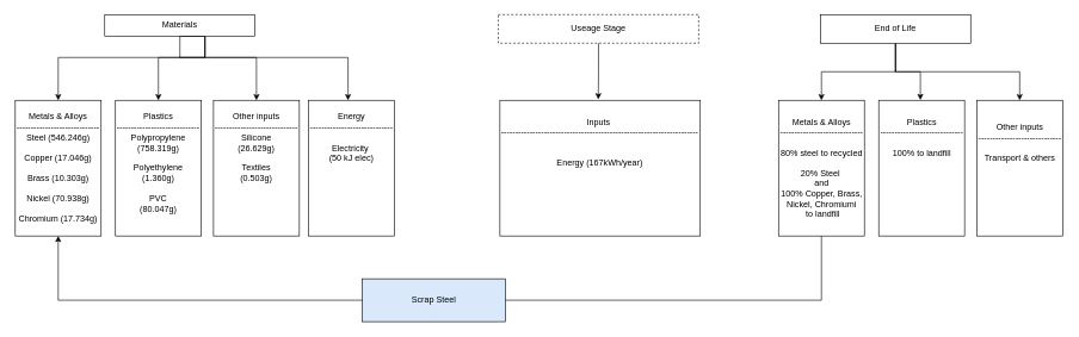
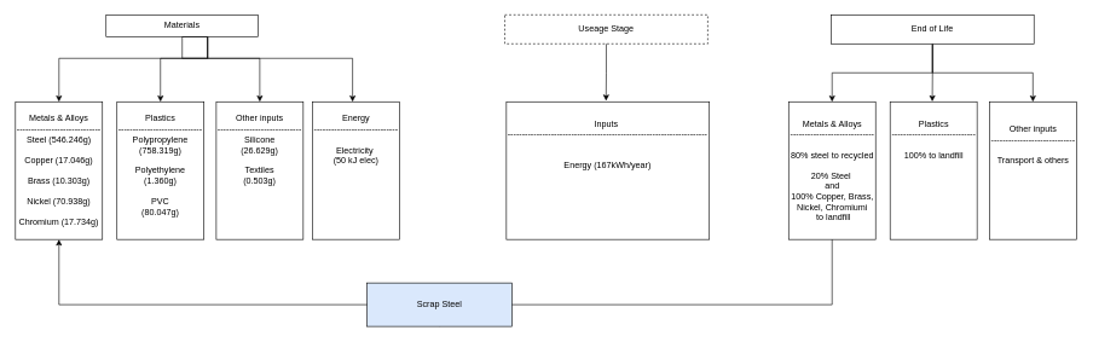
  <mxCell id="0" />
  <mxCell id="1" parent="0" />
  <mxCell id="2" style="edgeStyle=orthogonalEdgeStyle;rounded=0;orthogonalLoop=1;jettySize=auto;html=1;exitX=0.5;exitY=1;exitDx=0;exitDy=0;entryX=0.5;entryY=0;entryDx=0;entryDy=0;" edge="1" parent="1" source="6" target="14"><mxGeometry relative="1" as="geometry"><Array as="points"><mxPoint x="285" y="80" /><mxPoint x="357" y="80" /></Array></mxGeometry></mxCell>
  <mxCell id="3" style="edgeStyle=orthogonalEdgeStyle;rounded=0;orthogonalLoop=1;jettySize=auto;html=1;exitX=0.5;exitY=1;exitDx=0;exitDy=0;entryX=0.5;entryY=0;entryDx=0;entryDy=0;" edge="1" parent="1" source="6" target="13"><mxGeometry relative="1" as="geometry"><Array as="points"><mxPoint x="285" y="80" /><mxPoint x="220" y="80" /></Array></mxGeometry></mxCell>
  <mxCell id="4" style="edgeStyle=orthogonalEdgeStyle;rounded=0;orthogonalLoop=1;jettySize=auto;html=1;exitX=0.5;exitY=1;exitDx=0;exitDy=0;entryX=0.5;entryY=0;entryDx=0;entryDy=0;" edge="1" parent="1" source="6" target="12"><mxGeometry relative="1" as="geometry"><Array as="points"><mxPoint x="285" y="80" /><mxPoint x="75" y="80" /></Array></mxGeometry></mxCell>
  <mxCell id="5" style="edgeStyle=orthogonalEdgeStyle;rounded=0;orthogonalLoop=1;jettySize=auto;html=1;exitX=0.5;exitY=1;exitDx=0;exitDy=0;" edge="1" parent="1" source="6" target="15"><mxGeometry relative="1" as="geometry"><Array as="points"><mxPoint x="285" y="80" /><mxPoint x="485" y="80" /></Array></mxGeometry></mxCell>
  <mxCell id="6" value="Materials" style="rounded=0;whiteSpace=wrap;html=1;" vertex="1" parent="1"><mxGeometry x="145" y="20" width="210" height="30" as="geometry" /></mxCell>
  <mxCell id="7" value="Useage Stage" style="rounded=0;whiteSpace=wrap;html=1;dashed=1;" vertex="1" parent="1"><mxGeometry x="695" y="20" width="280" height="40" as="geometry" /></mxCell>
  <mxCell id="8" style="edgeStyle=orthogonalEdgeStyle;rounded=0;orthogonalLoop=1;jettySize=auto;html=1;exitX=0.5;exitY=1;exitDx=0;exitDy=0;" edge="1" parent="1" source="11" target="19"><mxGeometry relative="1" as="geometry" /></mxCell>
  <mxCell id="9" style="edgeStyle=orthogonalEdgeStyle;rounded=0;orthogonalLoop=1;jettySize=auto;html=1;exitX=0.5;exitY=1;exitDx=0;exitDy=0;entryX=0.5;entryY=0;entryDx=0;entryDy=0;" edge="1" parent="1" source="11" target="21"><mxGeometry relative="1" as="geometry" /></mxCell>
  <mxCell id="10" style="edgeStyle=orthogonalEdgeStyle;rounded=0;orthogonalLoop=1;jettySize=auto;html=1;exitX=0.5;exitY=1;exitDx=0;exitDy=0;entryX=0.485;entryY=-0.002;entryDx=0;entryDy=0;entryPerimeter=0;" edge="1" parent="1" source="11" target="20"><mxGeometry relative="1" as="geometry"><mxPoint x="1285.118" y="130" as="targetPoint" /></mxGeometry></mxCell>
- <mxCell id="11" value="End of Life" style="rounded=0;whiteSpace=wrap;html=1;" vertex="1" parent="1"><mxGeometry x="1145" y="20" width="210" height="40" as="geometry" /></mxCell>
+ <mxCell id="11" value="End of Life" style="rounded=0;whiteSpace=wrap;html=1;" vertex="1" parent="1"><mxGeometry x="1145" y="20" width="280" height="40" as="geometry" /></mxCell>
  <mxCell id="12" value="Metals &amp;amp; Alloys&lt;div&gt;-----------------------------&lt;/div&gt;&lt;div&gt;Steel (546.246g)&lt;/div&gt;&lt;div&gt;&lt;br&gt;&lt;/div&gt;&lt;div&gt;Copper (17.046g)&lt;/div&gt;&lt;div&gt;&lt;br&gt;&lt;/div&gt;&lt;div&gt;Brass (10.303g)&lt;/div&gt;&lt;div&gt;&lt;br&gt;&lt;/div&gt;&lt;div&gt;Nickel (70.938g)&lt;/div&gt;&lt;div&gt;&lt;br&gt;&lt;/div&gt;&lt;div&gt;Chromium (17.734g)&lt;/div&gt;" style="rounded=0;whiteSpace=wrap;html=1;" vertex="1" parent="1"><mxGeometry x="20" width="120" height="190" as="geometry" y="140" /></mxCell>
  <mxCell id="13" value="Plastics&lt;div&gt;-----------------------------&lt;/div&gt;&lt;div&gt;&lt;div&gt;Polypropylene&lt;/div&gt;&lt;div&gt;(758.319g)&lt;/div&gt;&lt;div&gt;&lt;br&gt;&lt;/div&gt;&lt;div&gt;Polyethylene&lt;br&gt;&lt;/div&gt;&lt;div&gt;(1.360g)&lt;/div&gt;&lt;div&gt;&lt;br&gt;&lt;/div&gt;&lt;div&gt;PVC&lt;/div&gt;&lt;/div&gt;&lt;div&gt;(80.047g)&lt;/div&gt;&lt;div&gt;&lt;br&gt;&lt;/div&gt;" style="rounded=0;whiteSpace=wrap;html=1;" vertex="1" parent="1"><mxGeometry x="160" width="120" height="190" as="geometry" y="140" /></mxCell>
  <mxCell id="14" value="Other inputs&lt;div&gt;-----------------------------&lt;/div&gt;&lt;div&gt;Silicone&lt;br&gt;&lt;/div&gt;&lt;div&gt;(26.629g)&lt;/div&gt;&lt;div&gt;&lt;br&gt;&lt;/div&gt;&lt;div&gt;Textiles&lt;br&gt;&lt;/div&gt;&lt;div&gt;(0.503g)&lt;br&gt;&lt;/div&gt;&lt;div&gt;&lt;br&gt;&lt;/div&gt;&lt;div&gt;&lt;br&gt;&lt;/div&gt;&lt;div&gt;&lt;br&gt;&lt;/div&gt;&lt;div&gt;&lt;br&gt;&lt;/div&gt;" style="rounded=0;whiteSpace=wrap;html=1;" vertex="1" parent="1"><mxGeometry x="297" width="120" height="190" as="geometry" y="140" /></mxCell>
  <mxCell id="15" value="Energy&lt;div&gt;-----------------------------&lt;/div&gt;&lt;div&gt;&lt;br&gt;&lt;/div&gt;&lt;div&gt;Electricity&amp;nbsp;&lt;/div&gt;&lt;div&gt;(50 kJ elec)&lt;/div&gt;&lt;div&gt;&lt;br&gt;&lt;/div&gt;&lt;div&gt;&lt;br&gt;&lt;/div&gt;&lt;div&gt;&lt;br&gt;&lt;/div&gt;&lt;div&gt;&lt;br&gt;&lt;/div&gt;&lt;div&gt;&lt;br&gt;&lt;/div&gt;&lt;div&gt;&lt;br&gt;&lt;/div&gt;" style="rounded=0;whiteSpace=wrap;html=1;" vertex="1" parent="1"><mxGeometry x="430" width="120" height="190" as="geometry" y="140" /></mxCell>
  <mxCell id="16" value="Inputs&amp;nbsp;&lt;div&gt;&lt;div&gt;&lt;div&gt;---------------------------------------------------------------------&lt;/div&gt;&lt;/div&gt;&lt;div&gt;&lt;br&gt;&lt;/div&gt;&lt;div&gt;&lt;br&gt;&lt;/div&gt;&lt;div&gt;&lt;div&gt;Energy (167kWh/year)&lt;/div&gt;&lt;/div&gt;&lt;div&gt;&lt;br&gt;&lt;/div&gt;&lt;div&gt;&lt;br&gt;&lt;/div&gt;&lt;div&gt;&lt;br&gt;&lt;/div&gt;&lt;div&gt;&lt;br&gt;&lt;/div&gt;&lt;div&gt;&lt;br&gt;&lt;/div&gt;&lt;/div&gt;" style="rounded=0;whiteSpace=wrap;html=1;" vertex="1" parent="1"><mxGeometry x="697.21" width="280" height="190" as="geometry" y="140" /></mxCell>
  <mxCell id="17" style="edgeStyle=orthogonalEdgeStyle;rounded=0;orthogonalLoop=1;jettySize=auto;html=1;exitX=0.5;exitY=1;exitDx=0;exitDy=0;entryX=0.491;entryY=-0.007;entryDx=0;entryDy=0;entryPerimeter=0;" edge="1" parent="1" source="7" target="16"><mxGeometry relative="1" as="geometry" /></mxCell>
  <mxCell id="18" style="edgeStyle=orthogonalEdgeStyle;rounded=0;orthogonalLoop=1;jettySize=auto;html=1;exitX=0.5;exitY=1;exitDx=0;exitDy=0;entryX=0.5;entryY=1;entryDx=0;entryDy=0;" edge="1" parent="1" source="23" target="12"><mxGeometry relative="1" as="geometry"><Array as="points"><mxPoint x="80" y="420" /></Array></mxGeometry></mxCell>
  <mxCell id="19" value="Metals &amp;amp; Alloys&lt;div&gt;-----------------------------&lt;/div&gt;&lt;div&gt;&lt;br&gt;&lt;/div&gt;&lt;div&gt;80% steel to recycled&lt;br&gt;&lt;/div&gt;&lt;div&gt;&lt;br&gt;&lt;/div&gt;&lt;div&gt;20% Steel&amp;nbsp;&lt;/div&gt;&lt;div&gt;and&lt;/div&gt;&lt;div&gt;100% Copper, Brass, Nickel, Chromiumi&lt;/div&gt;&lt;div&gt;&amp;nbsp;to landfill&lt;/div&gt;" style="rounded=0;whiteSpace=wrap;html=1;" vertex="1" parent="1"><mxGeometry x="1086.5" width="120" height="190" as="geometry" y="140" /></mxCell>
  <mxCell id="20" value="Plastics&lt;div&gt;-----------------------------&lt;/div&gt;&lt;div&gt;&lt;div&gt;&lt;br&gt;&lt;/div&gt;&lt;/div&gt;&lt;div&gt;100% to landfill&lt;/div&gt;&lt;div&gt;&lt;div&gt;&lt;br&gt;&lt;/div&gt;&lt;div&gt;&lt;br&gt;&lt;/div&gt;&lt;/div&gt;&lt;div&gt;&lt;br&gt;&lt;/div&gt;&lt;div&gt;&lt;br&gt;&lt;/div&gt;&lt;div&gt;&lt;br&gt;&lt;/div&gt;&lt;div&gt;&lt;br&gt;&lt;/div&gt;" style="rounded=0;whiteSpace=wrap;html=1;" vertex="1" parent="1"><mxGeometry x="1226.5" width="120" height="190" as="geometry" y="140" /></mxCell>
  <mxCell id="21" value="Other inputs&lt;div&gt;-----------------------------&lt;/div&gt;&lt;div&gt;&lt;br&gt;&lt;/div&gt;&lt;div&gt;Transport &amp;amp; others&lt;/div&gt;&lt;div&gt;&lt;br&gt;&lt;/div&gt;&lt;div&gt;&lt;br&gt;&lt;/div&gt;&lt;div&gt;&lt;br&gt;&lt;/div&gt;&lt;div&gt;&lt;br&gt;&lt;/div&gt;&lt;div&gt;&lt;br&gt;&lt;/div&gt;" style="rounded=0;whiteSpace=wrap;html=1;" vertex="1" parent="1"><mxGeometry x="1363.5" width="120" height="190" as="geometry" y="140" /></mxCell>
  <mxCell id="22" value="" style="edgeStyle=orthogonalEdgeStyle;rounded=0;orthogonalLoop=1;jettySize=auto;html=1;exitX=0.5;exitY=1;exitDx=0;exitDy=0;entryX=0.5;entryY=1;entryDx=0;entryDy=0;" edge="1" parent="1" source="19" target="23"><mxGeometry relative="1" as="geometry"><mxPoint x="1147" y="330" as="sourcePoint" /><mxPoint x="80" y="330" as="targetPoint" /><Array as="points"><mxPoint x="1147" y="420" /></Array></mxGeometry></mxCell>
  <mxCell id="23" value="Scrap Steel" style="rounded=0;whiteSpace=wrap;html=1;fillColor=#dae8fc;" vertex="1" parent="1"><mxGeometry x="505" y="390" width="200" height="60" as="geometry" /></mxCell>
